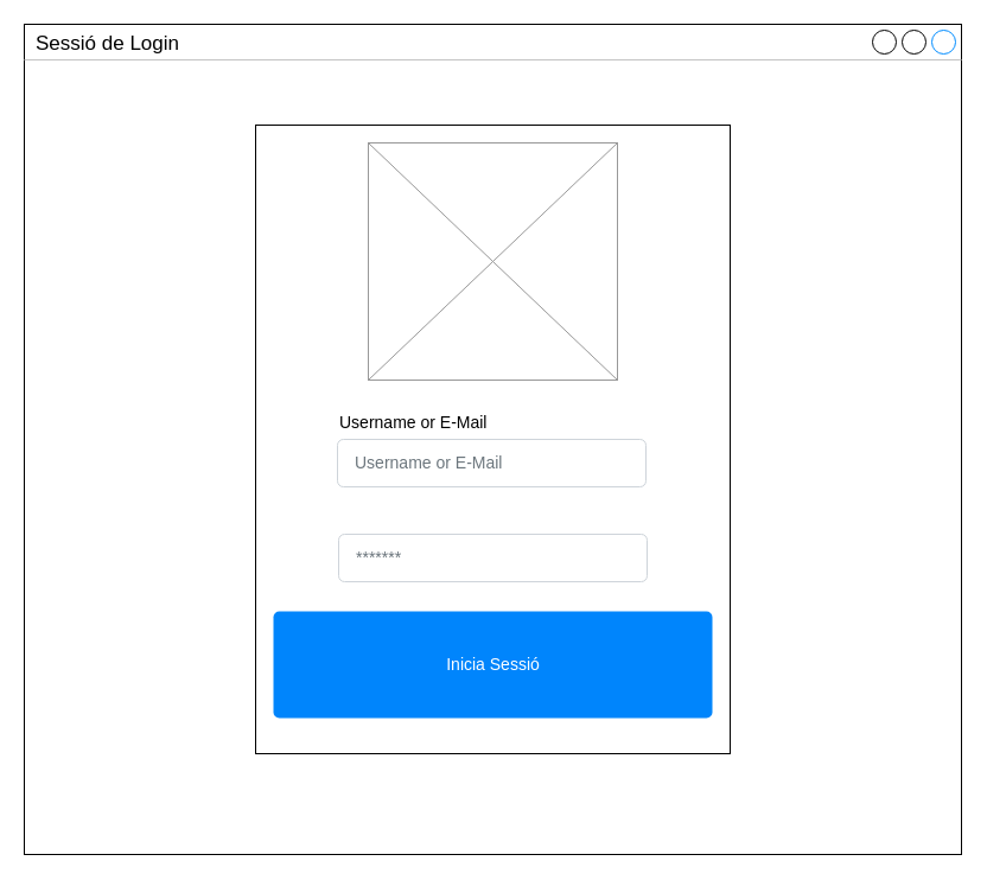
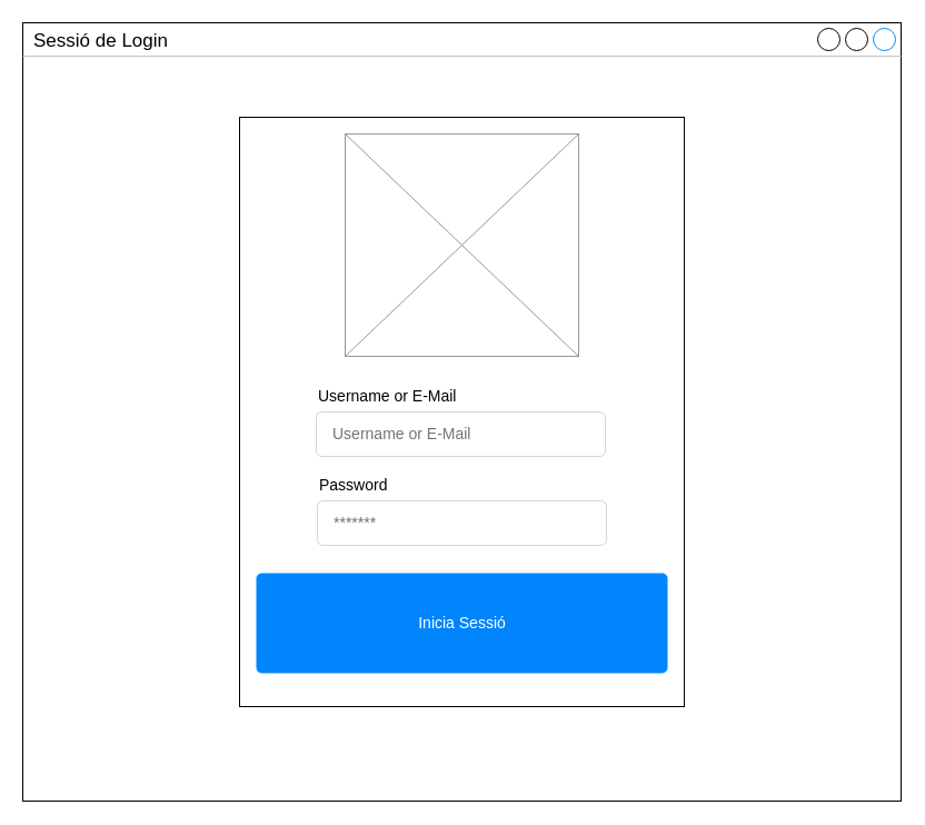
  <mxCell id="0" />
  <mxCell id="1" parent="0" />
  <mxCell id="2" value="Sessió de Login" style="strokeWidth=1;shadow=0;dashed=0;align=center;html=1;shape=mxgraph.mockup.containers.window;align=left;verticalAlign=top;spacingLeft=8;strokeColor2=#008cff;strokeColor3=#c4c4c4;mainText=;fontSize=17;labelBackgroundColor=none;" vertex="1" parent="1"><mxGeometry x="20" y="20" width="790" height="700" as="geometry" /></mxCell>
  <mxCell id="3" value="" style="rounded=0;whiteSpace=wrap;html=1;" vertex="1" parent="1"><mxGeometry x="215" y="105" width="400" height="530" as="geometry" /></mxCell>
  <mxCell id="4" value="" style="verticalLabelPosition=bottom;shadow=0;dashed=0;align=center;html=1;verticalAlign=top;strokeWidth=1;shape=mxgraph.mockup.graphics.simpleIcon;strokeColor=#999999;" vertex="1" parent="1"><mxGeometry x="310" y="120" width="210" height="200" as="geometry" /></mxCell>
  <mxCell id="5" value="Username or E-Mail" style="fillColor=none;strokeColor=none;align=left;fontSize=14;" vertex="1" parent="1"><mxGeometry x="284" y="340" width="150" height="30" as="geometry" /></mxCell>
  <mxCell id="6" value="Username or E-Mail" style="html=1;shadow=0;dashed=0;shape=mxgraph.bootstrap.rrect;rSize=5;fillColor=#ffffff;strokeColor=#CED4DA;align=left;spacing=15;fontSize=14;fontColor=#6C767D;" vertex="1" parent="1"><mxGeometry x="284" y="370" width="260" height="40" as="geometry" /></mxCell>
+ <mxCell id="7" value="Password" style="fillColor=none;strokeColor=none;align=left;fontSize=14;" vertex="1" parent="1"><mxGeometry x="285" y="420" width="100" height="30" as="geometry" /></mxCell>
  <mxCell id="8" value="*******" style="html=1;shadow=0;dashed=0;shape=mxgraph.bootstrap.rrect;rSize=5;fillColor=#ffffff;strokeColor=#CED4DA;align=left;spacing=15;fontSize=14;fontColor=#6C767D;" vertex="1" parent="1"><mxGeometry x="285" y="450" width="260" height="40" as="geometry" /></mxCell>
  <mxCell id="9" value="Inicia Sessió" style="html=1;shadow=0;dashed=0;shape=mxgraph.bootstrap.rrect;rSize=5;fillColor=#0085FC;strokeColor=none;align=center;spacing=15;fontSize=14;fontColor=#ffffff;" vertex="1" parent="1"><mxGeometry x="230" y="515" width="370" height="90" as="geometry" /></mxCell>
